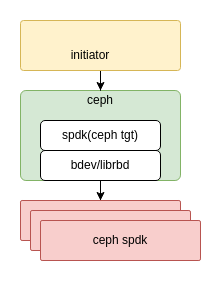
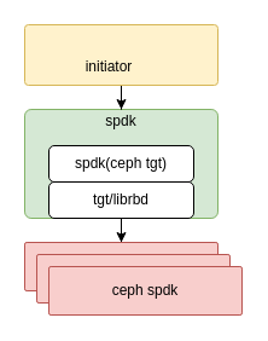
  <mxCell id="0" />
  <mxCell id="1" parent="0" />
  <mxCell id="2" value="" style="rounded=1;whiteSpace=wrap;html=1;arcSize=6;fillColor=#d5e8d4;strokeColor=#82b366;" vertex="1" parent="1"><mxGeometry x="20" y="90" width="160" height="90" as="geometry" /></mxCell>
  <mxCell id="3" style="edgeStyle=orthogonalEdgeStyle;rounded=0;orthogonalLoop=1;jettySize=auto;html=1;entryX=0.5;entryY=0;entryDx=0;entryDy=0;" edge="1" parent="1" source="4" target="9"><mxGeometry relative="1" as="geometry" /></mxCell>
  <mxCell id="4" value="" style="rounded=1;whiteSpace=wrap;html=1;arcSize=6;fillColor=#fff2cc;strokeColor=#d6b656;" vertex="1" parent="1"><mxGeometry x="20" y="20" width="160" height="50" as="geometry" /></mxCell>
  <mxCell id="5" value="&lt;font style=&quot;font-size: 12px&quot;&gt;initiator&lt;/font&gt;" style="text;html=1;strokeColor=none;fillColor=none;align=center;verticalAlign=middle;whiteSpace=wrap;rounded=0;" vertex="1" parent="1"><mxGeometry x="70" y="45" width="40" height="20" as="geometry" /></mxCell>
  <mxCell id="6" value="spdk(ceph tgt)" style="rounded=1;whiteSpace=wrap;html=1;" vertex="1" parent="1"><mxGeometry x="40" y="120" width="120" height="30" as="geometry" /></mxCell>
  <mxCell id="7" style="edgeStyle=orthogonalEdgeStyle;rounded=0;orthogonalLoop=1;jettySize=auto;html=1;entryX=0.5;entryY=0;entryDx=0;entryDy=0;" edge="1" parent="1" source="8" target="11"><mxGeometry relative="1" as="geometry" /></mxCell>
- <mxCell id="8" value="bdev/librbd" style="rounded=1;whiteSpace=wrap;html=1;" vertex="1" parent="1"><mxGeometry x="40" y="150" width="120" height="30" as="geometry" /></mxCell>
- <mxCell id="9" value="&lt;font style=&quot;font-size: 12px&quot;&gt;ceph&lt;/font&gt;" style="text;html=1;strokeColor=none;fillColor=none;align=center;verticalAlign=middle;whiteSpace=wrap;rounded=0;" vertex="1" parent="1"><mxGeometry x="80" y="90" width="40" height="20" as="geometry" /></mxCell>
+ <mxCell id="8" value="tgt/librbd" style="rounded=1;whiteSpace=wrap;html=1;" vertex="1" parent="1"><mxGeometry x="40" y="150" width="120" height="30" as="geometry" /></mxCell>
+ <mxCell id="9" value="&lt;font style=&quot;font-size: 12px&quot;&gt;spdk&lt;/font&gt;" style="text;html=1;strokeColor=none;fillColor=none;align=center;verticalAlign=middle;whiteSpace=wrap;rounded=0;" vertex="1" parent="1"><mxGeometry x="80" y="90" width="40" height="20" as="geometry" /></mxCell>
  <mxCell id="10" value="" style="group" vertex="1" connectable="0" parent="1"><mxGeometry x="20" y="200" width="180" height="60" as="geometry" /></mxCell>
  <mxCell id="11" value="" style="rounded=1;whiteSpace=wrap;html=1;arcSize=4;fillColor=#f8cecc;strokeColor=#b85450;" vertex="1" parent="10"><mxGeometry width="160" height="40" as="geometry" /></mxCell>
  <mxCell id="12" value="" style="rounded=1;whiteSpace=wrap;html=1;arcSize=4;fillColor=#f8cecc;strokeColor=#b85450;" vertex="1" parent="10"><mxGeometry x="10" y="10" width="160" height="40" as="geometry" /></mxCell>
  <mxCell id="13" value="ceph spdk" style="rounded=1;whiteSpace=wrap;html=1;arcSize=4;fillColor=#f8cecc;strokeColor=#b85450;" vertex="1" parent="10"><mxGeometry x="20" y="20" width="160" height="40" as="geometry" /></mxCell>
